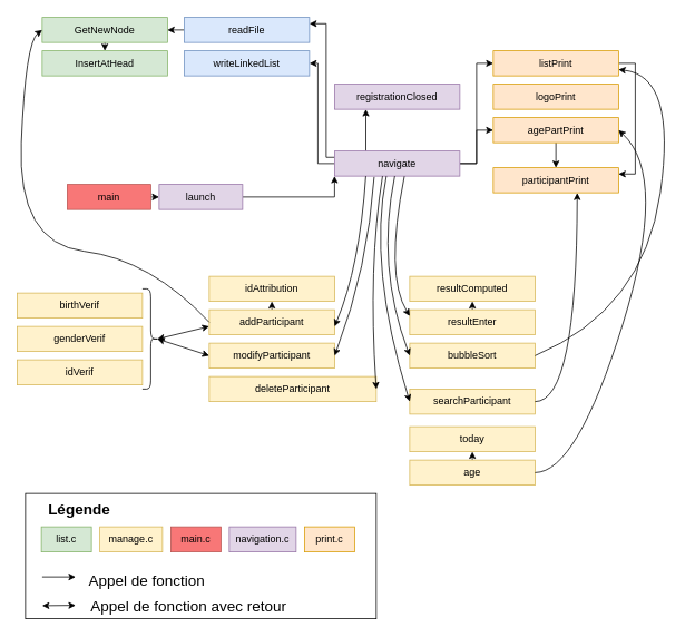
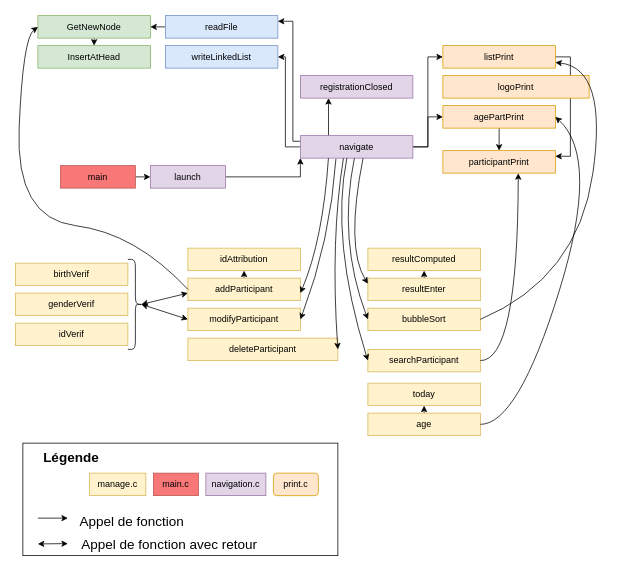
  <mxCell id="0" />
  <mxCell id="1" parent="0" />
  <mxCell id="2" value="" style="rounded=0;whiteSpace=wrap;html=1;" vertex="1" parent="1"><mxGeometry x="30" y="590" width="420" height="150" as="geometry" /></mxCell>
  <mxCell id="3" style="edgeStyle=orthogonalEdgeStyle;rounded=0;orthogonalLoop=1;jettySize=auto;html=1;exitX=0.5;exitY=1;exitDx=0;exitDy=0;entryX=0.5;entryY=0;entryDx=0;entryDy=0;" edge="1" parent="1" source="4" target="5"><mxGeometry relative="1" as="geometry" /></mxCell>
  <mxCell id="4" value="GetNewNode" style="rounded=0;whiteSpace=wrap;html=1;fillColor=#d5e8d4;strokeColor=#82b366;" vertex="1" parent="1"><mxGeometry x="50" y="20" width="150" height="30" as="geometry" /></mxCell>
  <mxCell id="5" value="&lt;div&gt;InsertAtHead&lt;/div&gt;" style="rounded=0;whiteSpace=wrap;html=1;fillColor=#d5e8d4;strokeColor=#82b366;" vertex="1" parent="1"><mxGeometry x="50" y="60" width="150" height="30" as="geometry" /></mxCell>
  <mxCell id="6" style="edgeStyle=orthogonalEdgeStyle;rounded=0;orthogonalLoop=1;jettySize=auto;html=1;exitX=0;exitY=0.5;exitDx=0;exitDy=0;entryX=1;entryY=0.5;entryDx=0;entryDy=0;" edge="1" parent="1" source="7" target="4"><mxGeometry relative="1" as="geometry" /></mxCell>
  <mxCell id="7" value="readFile" style="rounded=0;whiteSpace=wrap;html=1;fillColor=#dae8fc;strokeColor=#6c8ebf;" vertex="1" parent="1"><mxGeometry x="220" y="20" width="150" height="30" as="geometry" /></mxCell>
  <mxCell id="8" value="writeLinkedList" style="rounded=0;whiteSpace=wrap;html=1;fillColor=#dae8fc;strokeColor=#6c8ebf;" vertex="1" parent="1"><mxGeometry x="220" y="60" width="150" height="30" as="geometry" /></mxCell>
  <mxCell id="9" style="edgeStyle=orthogonalEdgeStyle;rounded=0;orthogonalLoop=1;jettySize=auto;html=1;exitX=1;exitY=0.5;exitDx=0;exitDy=0;entryX=0;entryY=1;entryDx=0;entryDy=0;" edge="1" parent="1" source="10" target="16"><mxGeometry relative="1" as="geometry" /></mxCell>
- <mxCell id="10" value="launch" style="rounded=0;whiteSpace=wrap;html=1;fillColor=#e1d5e7;strokeColor=#9673a6;" vertex="1" parent="1"><mxGeometry x="190" y="220" width="100" height="30" as="geometry" /></mxCell>
+ <mxCell id="10" value="launch" style="rounded=0;whiteSpace=wrap;html=1;fillColor=#e1d5e7;strokeColor=#9673a6;" vertex="1" parent="1"><mxGeometry x="200" y="220" width="100" height="30" as="geometry" /></mxCell>
  <mxCell id="11" style="edgeStyle=orthogonalEdgeStyle;rounded=0;orthogonalLoop=1;jettySize=auto;html=1;exitX=0;exitY=0.25;exitDx=0;exitDy=0;entryX=1;entryY=0.25;entryDx=0;entryDy=0;" edge="1" parent="1" source="16" target="7"><mxGeometry relative="1" as="geometry"><Array as="points"><mxPoint x="390" y="188" /><mxPoint x="390" y="28" /></Array></mxGeometry></mxCell>
  <mxCell id="12" style="edgeStyle=orthogonalEdgeStyle;rounded=0;orthogonalLoop=1;jettySize=auto;html=1;exitX=1;exitY=0.5;exitDx=0;exitDy=0;entryX=0;entryY=0.5;entryDx=0;entryDy=0;" edge="1" parent="1" source="16" target="19"><mxGeometry relative="1" as="geometry" /></mxCell>
  <mxCell id="13" style="edgeStyle=orthogonalEdgeStyle;rounded=0;orthogonalLoop=1;jettySize=auto;html=1;exitX=1;exitY=0.5;exitDx=0;exitDy=0;entryX=0;entryY=0.5;entryDx=0;entryDy=0;" edge="1" parent="1" source="16" target="22"><mxGeometry relative="1" as="geometry" /></mxCell>
  <mxCell id="14" style="edgeStyle=orthogonalEdgeStyle;rounded=0;orthogonalLoop=1;jettySize=auto;html=1;exitX=0.25;exitY=0;exitDx=0;exitDy=0;entryX=0.25;entryY=1;entryDx=0;entryDy=0;" edge="1" parent="1" source="16" target="17"><mxGeometry relative="1" as="geometry" /></mxCell>
  <mxCell id="15" style="edgeStyle=orthogonalEdgeStyle;rounded=0;orthogonalLoop=1;jettySize=auto;html=1;exitX=0;exitY=0.5;exitDx=0;exitDy=0;entryX=1;entryY=0.5;entryDx=0;entryDy=0;" edge="1" parent="1" source="16" target="8"><mxGeometry relative="1" as="geometry"><Array as="points"><mxPoint x="380" y="195" /><mxPoint x="380" y="75" /></Array></mxGeometry></mxCell>
  <mxCell id="16" value="navigate" style="rounded=0;whiteSpace=wrap;html=1;fillColor=#e1d5e7;strokeColor=#9673a6;" vertex="1" parent="1"><mxGeometry x="400" y="180" width="150" height="30" as="geometry" /></mxCell>
  <mxCell id="17" value="registrationClosed" style="rounded=0;whiteSpace=wrap;html=1;fillColor=#e1d5e7;strokeColor=#9673a6;" vertex="1" parent="1"><mxGeometry x="400" y="100" width="150" height="30" as="geometry" /></mxCell>
  <mxCell id="18" style="edgeStyle=orthogonalEdgeStyle;rounded=0;orthogonalLoop=1;jettySize=auto;html=1;exitX=1;exitY=0.5;exitDx=0;exitDy=0;entryX=1;entryY=0.25;entryDx=0;entryDy=0;" edge="1" parent="1" source="19" target="20"><mxGeometry relative="1" as="geometry"><mxPoint x="760" y="210" as="targetPoint" /></mxGeometry></mxCell>
  <mxCell id="19" value="listPrint" style="rounded=0;whiteSpace=wrap;html=1;fillColor=#ffe6cc;strokeColor=#d79b00;" vertex="1" parent="1"><mxGeometry x="590" y="60" width="150" height="30" as="geometry" /></mxCell>
  <mxCell id="20" value="participantPrint" style="rounded=0;whiteSpace=wrap;html=1;fillColor=#ffe6cc;strokeColor=#d79b00;" vertex="1" parent="1"><mxGeometry x="590" y="200" width="150" height="30" as="geometry" /></mxCell>
  <mxCell id="21" style="edgeStyle=orthogonalEdgeStyle;rounded=0;orthogonalLoop=1;jettySize=auto;html=1;exitX=0.5;exitY=1;exitDx=0;exitDy=0;entryX=0.5;entryY=0;entryDx=0;entryDy=0;" edge="1" parent="1" source="22" target="20"><mxGeometry relative="1" as="geometry" /></mxCell>
  <mxCell id="22" value="agePartPrint" style="rounded=0;whiteSpace=wrap;html=1;fillColor=#ffe6cc;strokeColor=#d79b00;" vertex="1" parent="1"><mxGeometry x="590" y="140" width="150" height="30" as="geometry" /></mxCell>
- <mxCell id="23" value="logoPrint" style="rounded=0;whiteSpace=wrap;html=1;fillColor=#ffe6cc;strokeColor=#d79b00;" vertex="1" parent="1"><mxGeometry x="590" y="100" width="150" height="30" as="geometry" /></mxCell>
+ <mxCell id="23" value="logoPrint" style="rounded=0;whiteSpace=wrap;html=1;fillColor=#ffe6cc;strokeColor=#d79b00;" vertex="1" parent="1"><mxGeometry x="590" y="100" width="195" height="30" as="geometry" /></mxCell>
  <mxCell id="24" value="today" style="rounded=0;whiteSpace=wrap;html=1;fillColor=#fff2cc;strokeColor=#d6b656;" vertex="1" parent="1"><mxGeometry x="490" y="510" width="150" height="30" as="geometry" /></mxCell>
  <mxCell id="25" style="edgeStyle=orthogonalEdgeStyle;rounded=0;orthogonalLoop=1;jettySize=auto;html=1;exitX=0.5;exitY=0;exitDx=0;exitDy=0;entryX=0.5;entryY=1;entryDx=0;entryDy=0;" edge="1" parent="1" source="26" target="24"><mxGeometry relative="1" as="geometry" /></mxCell>
  <mxCell id="26" value="age" style="rounded=0;whiteSpace=wrap;html=1;fillColor=#fff2cc;strokeColor=#d6b656;" vertex="1" parent="1"><mxGeometry x="490" y="550" width="150" height="30" as="geometry" /></mxCell>
  <mxCell id="27" value="birthVerif" style="rounded=0;whiteSpace=wrap;html=1;fillColor=#fff2cc;strokeColor=#d6b656;" vertex="1" parent="1"><mxGeometry x="20" y="350" width="150" height="30" as="geometry" /></mxCell>
  <mxCell id="28" value="genderVerif" style="rounded=0;whiteSpace=wrap;html=1;fillColor=#fff2cc;strokeColor=#d6b656;" vertex="1" parent="1"><mxGeometry x="20" y="390" width="150" height="30" as="geometry" /></mxCell>
  <mxCell id="29" value="idVerif" style="rounded=0;whiteSpace=wrap;html=1;fillColor=#fff2cc;strokeColor=#d6b656;" vertex="1" parent="1"><mxGeometry x="20" y="430" width="150" height="30" as="geometry" /></mxCell>
  <mxCell id="30" value="idAttribution" style="rounded=0;whiteSpace=wrap;html=1;fillColor=#fff2cc;strokeColor=#d6b656;" vertex="1" parent="1"><mxGeometry x="250" y="330" width="150" height="30" as="geometry" /></mxCell>
  <mxCell id="31" value="modifyParticipant" style="rounded=0;whiteSpace=wrap;html=1;fillColor=#fff2cc;strokeColor=#d6b656;" vertex="1" parent="1"><mxGeometry x="250" y="410" width="150" height="30" as="geometry" /></mxCell>
  <mxCell id="32" value="searchParticipant" style="rounded=0;whiteSpace=wrap;html=1;fillColor=#fff2cc;strokeColor=#d6b656;" vertex="1" parent="1"><mxGeometry x="490" y="465" width="150" height="30" as="geometry" /></mxCell>
  <mxCell id="33" style="edgeStyle=orthogonalEdgeStyle;rounded=0;orthogonalLoop=1;jettySize=auto;html=1;exitX=0.5;exitY=0;exitDx=0;exitDy=0;entryX=0.5;entryY=1;entryDx=0;entryDy=0;" edge="1" parent="1" source="34" target="30"><mxGeometry relative="1" as="geometry" /></mxCell>
  <mxCell id="34" value="addParticipant" style="rounded=0;whiteSpace=wrap;html=1;fillColor=#fff2cc;strokeColor=#d6b656;" vertex="1" parent="1"><mxGeometry x="250" y="370" width="150" height="30" as="geometry" /></mxCell>
  <mxCell id="35" value="deleteParticipant" style="rounded=0;whiteSpace=wrap;html=1;fillColor=#fff2cc;strokeColor=#d6b656;" vertex="1" parent="1"><mxGeometry x="250" y="450" width="200" height="30" as="geometry" /></mxCell>
  <mxCell id="36" value="resultComputed" style="rounded=0;whiteSpace=wrap;html=1;fillColor=#fff2cc;strokeColor=#d6b656;" vertex="1" parent="1"><mxGeometry x="490" y="330" width="150" height="30" as="geometry" /></mxCell>
  <mxCell id="37" style="edgeStyle=orthogonalEdgeStyle;rounded=0;orthogonalLoop=1;jettySize=auto;html=1;exitX=0.5;exitY=0;exitDx=0;exitDy=0;entryX=0.5;entryY=1;entryDx=0;entryDy=0;" edge="1" parent="1" source="38" target="36"><mxGeometry relative="1" as="geometry" /></mxCell>
  <mxCell id="38" value="resultEnter" style="rounded=0;whiteSpace=wrap;html=1;fillColor=#fff2cc;strokeColor=#d6b656;" vertex="1" parent="1"><mxGeometry x="490" y="370" width="150" height="30" as="geometry" /></mxCell>
  <mxCell id="39" value="bubbleSort" style="rounded=0;whiteSpace=wrap;html=1;fillColor=#fff2cc;strokeColor=#d6b656;" vertex="1" parent="1"><mxGeometry x="490" y="410" width="150" height="30" as="geometry" /></mxCell>
  <mxCell id="40" value="" style="shape=curlyBracket;whiteSpace=wrap;html=1;rounded=1;flipH=1;" vertex="1" parent="1"><mxGeometry x="170" y="345" width="20" height="120" as="geometry" /></mxCell>
  <mxCell id="41" value="" style="endArrow=classic;startArrow=classic;html=1;rounded=0;exitX=0.1;exitY=0.5;exitDx=0;exitDy=0;exitPerimeter=0;" edge="1" parent="1" source="40"><mxGeometry width="50" height="50" relative="1" as="geometry"><mxPoint x="200" y="490" as="sourcePoint" /><mxPoint x="250" y="390" as="targetPoint" /><Array as="points" /></mxGeometry></mxCell>
  <mxCell id="42" value="" style="endArrow=classic;startArrow=classic;html=1;rounded=0;entryX=0;entryY=0.5;entryDx=0;entryDy=0;exitX=0.1;exitY=0.5;exitDx=0;exitDy=0;exitPerimeter=0;" edge="1" parent="1" source="40" target="31"><mxGeometry width="50" height="50" relative="1" as="geometry"><mxPoint x="198" y="415" as="sourcePoint" /><mxPoint x="260" y="387.5" as="targetPoint" /><Array as="points" /></mxGeometry></mxCell>
  <mxCell id="43" value="" style="curved=1;endArrow=classic;html=1;rounded=0;exitX=0.316;exitY=1.033;exitDx=0;exitDy=0;exitPerimeter=0;entryX=1;entryY=0.5;entryDx=0;entryDy=0;" edge="1" parent="1" source="16" target="31"><mxGeometry width="50" height="50" relative="1" as="geometry"><mxPoint x="390" y="370" as="sourcePoint" /><mxPoint x="440" y="320" as="targetPoint" /><Array as="points"><mxPoint x="440" y="320" /></Array></mxGeometry></mxCell>
  <mxCell id="44" value="" style="curved=1;endArrow=classic;html=1;rounded=0;exitX=0.316;exitY=1.033;exitDx=0;exitDy=0;exitPerimeter=0;" edge="1" parent="1"><mxGeometry width="50" height="50" relative="1" as="geometry"><mxPoint x="437.4" y="210" as="sourcePoint" /><mxPoint x="400" y="390" as="targetPoint" /><Array as="points"><mxPoint x="430" y="319.01" /></Array></mxGeometry></mxCell>
  <mxCell id="45" value="" style="curved=1;endArrow=classic;html=1;rounded=0;entryX=0;entryY=0.5;entryDx=0;entryDy=0;" edge="1" parent="1" source="16" target="39"><mxGeometry width="50" height="50" relative="1" as="geometry"><mxPoint x="457.4" y="210" as="sourcePoint" /><mxPoint x="410" y="424.01" as="targetPoint" /><Array as="points"><mxPoint x="450" y="319.01" /></Array></mxGeometry></mxCell>
  <mxCell id="46" value="" style="curved=1;endArrow=classic;html=1;rounded=0;entryX=0;entryY=0.25;entryDx=0;entryDy=0;exitX=0.557;exitY=1.007;exitDx=0;exitDy=0;exitPerimeter=0;" edge="1" parent="1" source="16" target="38"><mxGeometry width="50" height="50" relative="1" as="geometry"><mxPoint x="481.976" y="220" as="sourcePoint" /><mxPoint x="500" y="435" as="targetPoint" /><Array as="points"><mxPoint x="460" y="329.01" /></Array></mxGeometry></mxCell>
  <mxCell id="47" value="" style="curved=1;endArrow=classic;html=1;rounded=0;entryX=0;entryY=0.5;entryDx=0;entryDy=0;" edge="1" parent="1" target="32"><mxGeometry width="50" height="50" relative="1" as="geometry"><mxPoint x="461.976" y="210" as="sourcePoint" /><mxPoint x="480" y="425" as="targetPoint" /><Array as="points"><mxPoint x="440" y="319.01" /></Array></mxGeometry></mxCell>
  <mxCell id="48" value="" style="curved=1;endArrow=classic;html=1;rounded=0;exitX=0.316;exitY=1.033;exitDx=0;exitDy=0;exitPerimeter=0;entryX=1;entryY=0.5;entryDx=0;entryDy=0;" edge="1" parent="1" target="35"><mxGeometry width="50" height="50" relative="1" as="geometry"><mxPoint x="457.4" y="210" as="sourcePoint" /><mxPoint x="410" y="424.01" as="targetPoint" /><Array as="points"><mxPoint x="440" y="319" /></Array></mxGeometry></mxCell>
  <mxCell id="49" value="" style="curved=1;endArrow=classic;html=1;rounded=0;entryX=0.67;entryY=1.007;entryDx=0;entryDy=0;entryPerimeter=0;" edge="1" parent="1" target="20"><mxGeometry width="50" height="50" relative="1" as="geometry"><mxPoint x="640" y="480" as="sourcePoint" /><mxPoint x="690" y="430" as="targetPoint" /><Array as="points"><mxPoint x="690" y="480" /></Array></mxGeometry></mxCell>
  <mxCell id="50" value="" style="curved=1;endArrow=classic;html=1;rounded=0;entryX=1;entryY=0.5;entryDx=0;entryDy=0;" edge="1" parent="1" target="22"><mxGeometry width="50" height="50" relative="1" as="geometry"><mxPoint x="640" y="565" as="sourcePoint" /><mxPoint x="810" y="220" as="targetPoint" /><Array as="points"><mxPoint x="690" y="565" /><mxPoint x="800" y="210" /></Array></mxGeometry></mxCell>
  <mxCell id="51" value="" style="curved=1;endArrow=classic;html=1;rounded=0;exitX=1;exitY=0.5;exitDx=0;exitDy=0;entryX=1;entryY=0.75;entryDx=0;entryDy=0;" edge="1" parent="1" source="39" target="19"><mxGeometry width="50" height="50" relative="1" as="geometry"><mxPoint x="650" y="575" as="sourcePoint" /><mxPoint x="750" y="80" as="targetPoint" /><Array as="points"><mxPoint x="770" y="370" /><mxPoint x="810" y="90" /></Array></mxGeometry></mxCell>
  <mxCell id="52" value="" style="curved=1;endArrow=classic;html=1;rounded=0;entryX=0;entryY=0.5;entryDx=0;entryDy=0;" edge="1" parent="1" target="4"><mxGeometry width="50" height="50" relative="1" as="geometry"><mxPoint x="250" y="385" as="sourcePoint" /><mxPoint x="340" y="250" as="targetPoint" /><Array as="points"><mxPoint x="180" y="310" /><mxPoint x="20" y="290" /><mxPoint x="30" y="50" /></Array></mxGeometry></mxCell>
  <mxCell id="53" style="edgeStyle=orthogonalEdgeStyle;rounded=0;orthogonalLoop=1;jettySize=auto;html=1;exitX=1;exitY=0.5;exitDx=0;exitDy=0;entryX=0;entryY=0.5;entryDx=0;entryDy=0;" edge="1" parent="1" source="54" target="10"><mxGeometry relative="1" as="geometry" /></mxCell>
  <mxCell id="54" value="main" style="rounded=0;whiteSpace=wrap;html=1;fillColor=#F87777;strokeColor=#b85450;" vertex="1" parent="1"><mxGeometry x="80" y="220" width="100" height="30" as="geometry" /></mxCell>
- <mxCell id="55" value="list.c" style="rounded=0;whiteSpace=wrap;html=1;fillColor=#d5e8d4;strokeColor=#82b366;" vertex="1" parent="1"><mxGeometry x="49" y="630" width="60" height="30" as="geometry" /></mxCell>
  <mxCell id="56" value="manage.c" style="rounded=0;whiteSpace=wrap;html=1;fillColor=#fff2cc;strokeColor=#d6b656;" vertex="1" parent="1"><mxGeometry x="119" y="630" width="75" height="30" as="geometry" /></mxCell>
  <mxCell id="57" value="main.c" style="rounded=0;whiteSpace=wrap;html=1;fillColor=#F87777;strokeColor=#b85450;" vertex="1" parent="1"><mxGeometry x="204" y="630" width="60" height="30" as="geometry" /></mxCell>
  <mxCell id="58" value="navigation.c" style="rounded=0;whiteSpace=wrap;html=1;fillColor=#e1d5e7;strokeColor=#9673a6;" vertex="1" parent="1"><mxGeometry x="274" y="630" width="80" height="30" as="geometry" /></mxCell>
- <mxCell id="59" value="print.c" style="rounded=0;whiteSpace=wrap;html=1;fillColor=#ffe6cc;strokeColor=#d79b00;" vertex="1" parent="1"><mxGeometry x="364" y="630" width="60" height="30" as="geometry" /></mxCell>
+ <mxCell id="59" value="print.c" style="whiteSpace=wrap;html=1;fillColor=#ffe6cc;strokeColor=#d79b00;rounded=1;" vertex="1" parent="1"><mxGeometry x="364" y="630" width="60" height="30" as="geometry" /></mxCell>
  <mxCell id="60" value="&lt;b&gt;&lt;font style=&quot;font-size: 18px&quot;&gt;Légende&lt;/font&gt;&lt;/b&gt;" style="text;html=1;align=center;verticalAlign=middle;resizable=0;points=[];autosize=1;strokeColor=none;fillColor=none;" vertex="1" parent="1"><mxGeometry x="49" y="600" width="90" height="20" as="geometry" /></mxCell>
  <mxCell id="61" value="" style="endArrow=classic;html=1;rounded=0;fontSize=18;" edge="1" parent="1"><mxGeometry width="50" height="50" relative="1" as="geometry"><mxPoint x="50" y="690" as="sourcePoint" /><mxPoint x="90" y="690" as="targetPoint" /></mxGeometry></mxCell>
  <mxCell id="62" value="Appel de fonction" style="text;html=1;align=center;verticalAlign=middle;resizable=0;points=[];autosize=1;strokeColor=none;fillColor=none;fontSize=18;" vertex="1" parent="1"><mxGeometry x="100" y="680" width="150" height="30" as="geometry" /></mxCell>
  <mxCell id="63" value="Appel de fonction avec retour" style="text;html=1;align=center;verticalAlign=middle;resizable=0;points=[];autosize=1;strokeColor=none;fillColor=none;fontSize=18;" vertex="1" parent="1"><mxGeometry x="100" y="710" width="250" height="30" as="geometry" /></mxCell>
  <mxCell id="64" value="" style="endArrow=classic;startArrow=classic;html=1;rounded=0;fontSize=18;" edge="1" parent="1"><mxGeometry width="50" height="50" relative="1" as="geometry"><mxPoint x="50" y="724.38" as="sourcePoint" /><mxPoint x="90" y="724" as="targetPoint" /></mxGeometry></mxCell>
